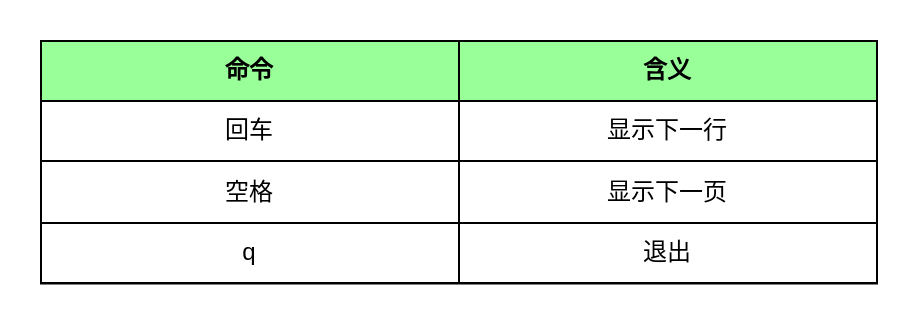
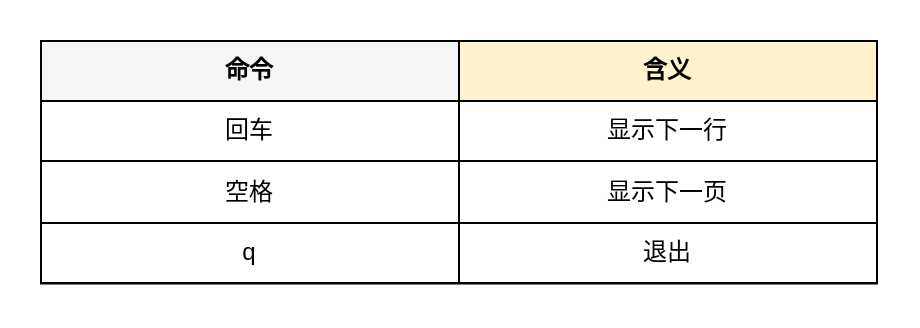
  <mxCell id="0" />
  <mxCell id="1" parent="0" />
  <mxCell id="2" value="" style="childLayout=tableLayout;recursiveResize=0;shadow=0;fillColor=none;" vertex="1" parent="1"><mxGeometry x="20" y="20" width="418" height="121.25" as="geometry" /></mxCell>
  <mxCell id="3" value="" style="shape=tableRow;horizontal=0;startSize=0;swimlaneHead=0;swimlaneBody=0;top=0;left=0;bottom=0;right=0;dropTarget=0;collapsible=0;recursiveResize=0;expand=0;fontStyle=0;fillColor=none;strokeColor=inherit;" vertex="1" parent="2"><mxGeometry width="418" height="30" as="geometry" /></mxCell>
- <mxCell id="4" value="命令" style="connectable=0;recursiveResize=0;strokeColor=inherit;fillColor=#99FF99;align=center;whiteSpace=wrap;html=1;fontStyle=1" vertex="1" parent="3"><mxGeometry width="209" height="30" as="geometry"><mxRectangle width="209" height="30" as="alternateBounds" /></mxGeometry></mxCell>
- <mxCell id="5" value="含义" style="connectable=0;recursiveResize=0;strokeColor=inherit;fillColor=#99FF99;align=center;whiteSpace=wrap;html=1;fontStyle=1" vertex="1" parent="3"><mxGeometry x="209" width="209" height="30" as="geometry"><mxRectangle width="209" height="30" as="alternateBounds" /></mxGeometry></mxCell>
+ <mxCell id="4" value="命令" style="connectable=0;recursiveResize=0;strokeColor=inherit;fillColor=#f5f5f5;align=center;whiteSpace=wrap;html=1;fontStyle=1;" vertex="1" parent="3"><mxGeometry width="209" height="30" as="geometry"><mxRectangle width="209" height="30" as="alternateBounds" /></mxGeometry></mxCell>
+ <mxCell id="5" value="含义" style="connectable=0;recursiveResize=0;strokeColor=inherit;fillColor=#fff2cc;align=center;whiteSpace=wrap;html=1;fontStyle=1;" vertex="1" parent="3"><mxGeometry x="209" width="209" height="30" as="geometry"><mxRectangle width="209" height="30" as="alternateBounds" /></mxGeometry></mxCell>
  <mxCell id="6" style="shape=tableRow;horizontal=0;startSize=0;swimlaneHead=0;swimlaneBody=0;top=0;left=0;bottom=0;right=0;dropTarget=0;collapsible=0;recursiveResize=0;expand=0;fontStyle=0;fillColor=none;strokeColor=inherit;" vertex="1" parent="2"><mxGeometry y="30" width="418" height="30" as="geometry" /></mxCell>
  <mxCell id="7" value="回车" style="connectable=0;recursiveResize=0;strokeColor=inherit;fillColor=none;align=center;whiteSpace=wrap;html=1;" vertex="1" parent="6"><mxGeometry width="209" height="30" as="geometry"><mxRectangle width="209" height="30" as="alternateBounds" /></mxGeometry></mxCell>
  <mxCell id="8" value="显示下一行" style="connectable=0;recursiveResize=0;strokeColor=inherit;fillColor=none;align=center;whiteSpace=wrap;html=1;" vertex="1" parent="6"><mxGeometry x="209" width="209" height="30" as="geometry"><mxRectangle width="209" height="30" as="alternateBounds" /></mxGeometry></mxCell>
  <mxCell id="9" style="shape=tableRow;horizontal=0;startSize=0;swimlaneHead=0;swimlaneBody=0;top=0;left=0;bottom=0;right=0;dropTarget=0;collapsible=0;recursiveResize=0;expand=0;fontStyle=0;fillColor=none;strokeColor=inherit;" vertex="1" parent="2"><mxGeometry y="60" width="418" height="31" as="geometry" /></mxCell>
  <mxCell id="10" value="空格" style="connectable=0;recursiveResize=0;strokeColor=inherit;fillColor=none;align=center;whiteSpace=wrap;html=1;" vertex="1" parent="9"><mxGeometry width="209" height="31" as="geometry"><mxRectangle width="209" height="31" as="alternateBounds" /></mxGeometry></mxCell>
  <mxCell id="11" value="显示下一页" style="connectable=0;recursiveResize=0;strokeColor=inherit;fillColor=none;align=center;whiteSpace=wrap;html=1;" vertex="1" parent="9"><mxGeometry x="209" width="209" height="31" as="geometry"><mxRectangle width="209" height="31" as="alternateBounds" /></mxGeometry></mxCell>
  <mxCell id="12" style="shape=tableRow;horizontal=0;startSize=0;swimlaneHead=0;swimlaneBody=0;top=0;left=0;bottom=0;right=0;dropTarget=0;collapsible=0;recursiveResize=0;expand=0;fontStyle=0;fillColor=none;strokeColor=inherit;" vertex="1" parent="2"><mxGeometry y="91" width="418" height="30" as="geometry" /></mxCell>
  <mxCell id="13" value="q" style="connectable=0;recursiveResize=0;strokeColor=inherit;fillColor=none;align=center;whiteSpace=wrap;html=1;" vertex="1" parent="12"><mxGeometry width="209" height="30" as="geometry"><mxRectangle width="209" height="30" as="alternateBounds" /></mxGeometry></mxCell>
  <mxCell id="14" value="退出" style="connectable=0;recursiveResize=0;strokeColor=inherit;fillColor=none;align=center;whiteSpace=wrap;html=1;" vertex="1" parent="12"><mxGeometry x="209" width="209" height="30" as="geometry"><mxRectangle width="209" height="30" as="alternateBounds" /></mxGeometry></mxCell>
